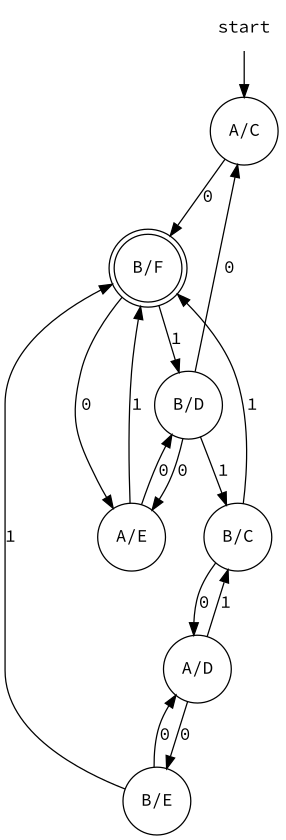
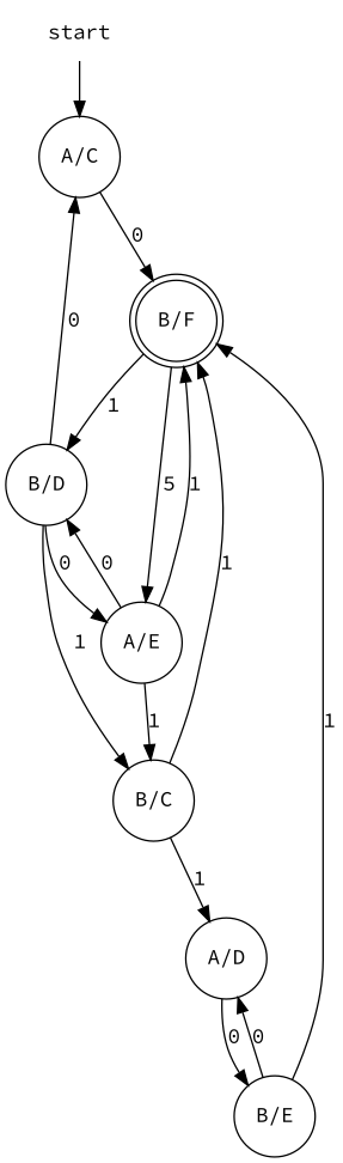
  digraph {
    fontname="Source Code Pro"
    node [fontname="Source Code Pro" shape=circle]
    edge [fontname="Source Code Pro"]
    start [shape=none]
    "A/C"
    "B/F" [shape=doublecircle]
    "B/D"
    "A/E"
    "B/C"
    "A/D"
    "B/E"
    start -> "A/C"
    "A/C" -> "B/F" [label=0]
    "B/F" -> "B/D" [label=1]
-   "B/F" -> "A/E" [label=0]
+   "B/F" -> "A/E" [label=5]
    "B/D" -> "A/C" [label=0]
    "B/D" -> "A/E" [label=0]
    "B/D" -> "B/C" [label=1]
    "A/E" -> "B/F" [label=1]
    "A/E" -> "B/D" [label=0]
    "B/C" -> "B/F" [label=1]
-   "B/C" -> "A/D" [label=0]
-   "A/D" -> "B/C" [label=1]
+   "B/C" -> "A/D" [label=1]
+   "A/E" -> "B/C" [label=1]
    "A/D" -> "B/E" [label=0]
    "B/E" -> "B/F" [label=1]
    "B/E" -> "A/D" [label=0]
  }
